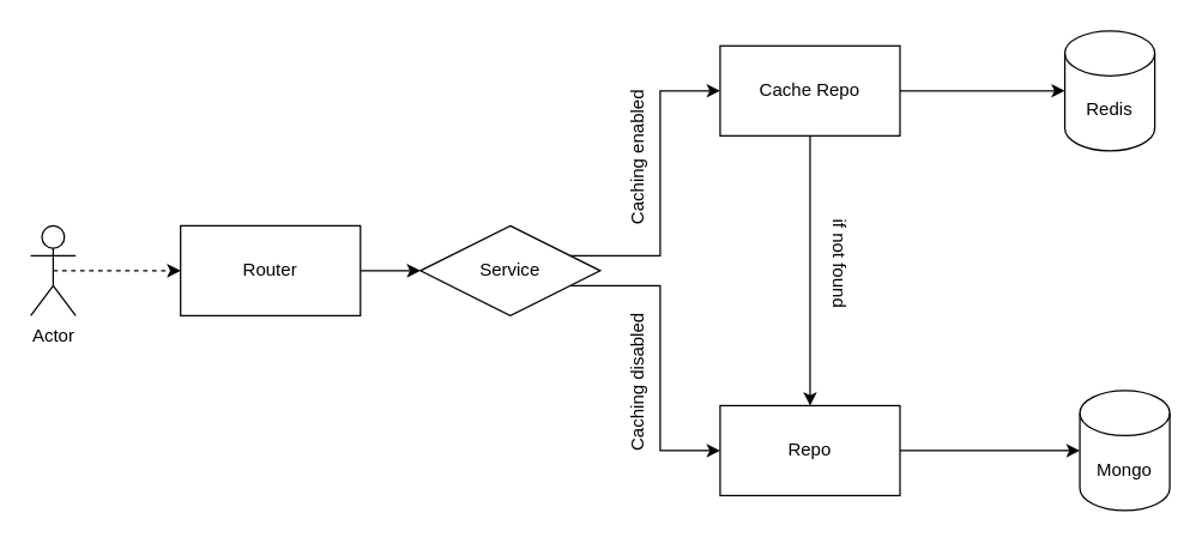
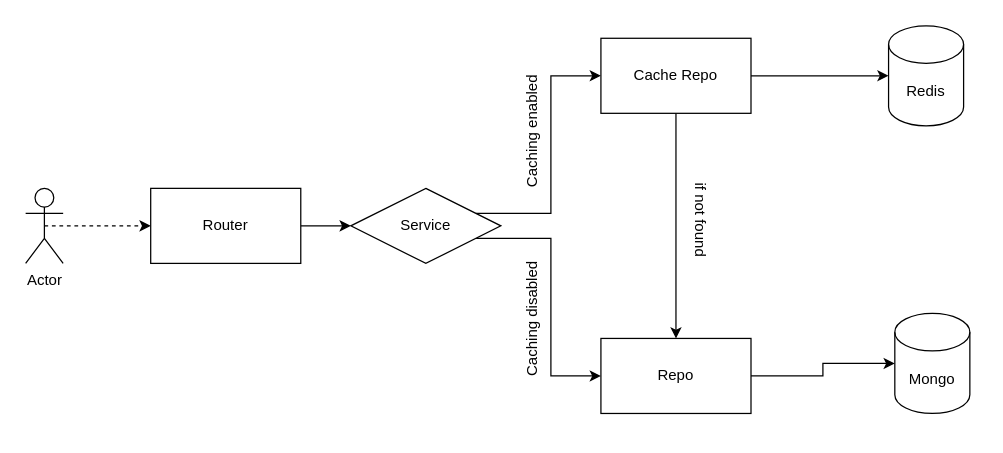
  <mxCell id="0" />
  <mxCell id="1" parent="0" />
  <mxCell id="2" style="edgeStyle=orthogonalEdgeStyle;rounded=0;orthogonalLoop=1;jettySize=auto;html=1;exitX=0.5;exitY=0.5;exitDx=0;exitDy=0;exitPerimeter=0;entryX=0;entryY=0.5;entryDx=0;entryDy=0;dashed=1;" edge="1" parent="1" source="3" target="7"><mxGeometry relative="1" as="geometry" /></mxCell>
  <mxCell id="3" value="Actor" style="shape=umlActor;verticalLabelPosition=bottom;verticalAlign=top;html=1;outlineConnect=0;" vertex="1" parent="1"><mxGeometry x="20" y="150" width="30" height="60" as="geometry" /></mxCell>
  <mxCell id="4" value="Redis" style="shape=cylinder3;whiteSpace=wrap;html=1;boundedLbl=1;backgroundOutline=1;size=15;" vertex="1" parent="1"><mxGeometry x="710" y="20" width="60" height="80" as="geometry" /></mxCell>
- <mxCell id="5" value="Mongo" style="shape=cylinder3;whiteSpace=wrap;html=1;boundedLbl=1;backgroundOutline=1;size=15;" vertex="1" parent="1"><mxGeometry x="720" y="260" width="60" height="80" as="geometry" /></mxCell>
+ <mxCell id="5" value="Mongo" style="shape=cylinder3;whiteSpace=wrap;html=1;boundedLbl=1;backgroundOutline=1;size=15;" vertex="1" parent="1"><mxGeometry x="715" y="250" width="60" height="80" as="geometry" /></mxCell>
  <mxCell id="6" style="edgeStyle=orthogonalEdgeStyle;rounded=0;orthogonalLoop=1;jettySize=auto;html=1;exitX=1;exitY=0.5;exitDx=0;exitDy=0;entryX=0;entryY=0.5;entryDx=0;entryDy=0;" edge="1" parent="1" source="7" target="10"><mxGeometry relative="1" as="geometry" /></mxCell>
  <mxCell id="7" value="Router" style="rounded=0;whiteSpace=wrap;html=1;" vertex="1" parent="1"><mxGeometry x="120" y="150" width="120" height="60" as="geometry" /></mxCell>
  <mxCell id="8" style="edgeStyle=orthogonalEdgeStyle;rounded=0;orthogonalLoop=1;jettySize=auto;html=1;exitX=1;exitY=0.75;exitDx=0;exitDy=0;entryX=0;entryY=0.5;entryDx=0;entryDy=0;" edge="1" parent="1" source="10" target="15"><mxGeometry relative="1" as="geometry" /></mxCell>
  <mxCell id="9" style="edgeStyle=orthogonalEdgeStyle;rounded=0;orthogonalLoop=1;jettySize=auto;html=1;exitX=1;exitY=0.25;exitDx=0;exitDy=0;entryX=0;entryY=0.5;entryDx=0;entryDy=0;" edge="1" parent="1" source="10" target="13"><mxGeometry relative="1" as="geometry" /></mxCell>
  <mxCell id="10" value="Service" style="rhombus;whiteSpace=wrap;html=1;" vertex="1" parent="1"><mxGeometry x="280" y="150" width="120" height="60" as="geometry" /></mxCell>
  <mxCell id="11" style="edgeStyle=orthogonalEdgeStyle;rounded=0;orthogonalLoop=1;jettySize=auto;html=1;entryX=0.5;entryY=0;entryDx=0;entryDy=0;" edge="1" parent="1" source="13" target="15"><mxGeometry relative="1" as="geometry" /></mxCell>
  <mxCell id="12" style="edgeStyle=orthogonalEdgeStyle;rounded=0;orthogonalLoop=1;jettySize=auto;html=1;exitX=1;exitY=0.5;exitDx=0;exitDy=0;" edge="1" parent="1" source="13" target="4"><mxGeometry relative="1" as="geometry" /></mxCell>
  <mxCell id="13" value="Cache Repo" style="rounded=0;whiteSpace=wrap;html=1;" vertex="1" parent="1"><mxGeometry x="480" y="30" width="120" height="60" as="geometry" /></mxCell>
  <mxCell id="14" style="edgeStyle=orthogonalEdgeStyle;rounded=0;orthogonalLoop=1;jettySize=auto;html=1;exitX=1;exitY=0.5;exitDx=0;exitDy=0;entryX=0;entryY=0.5;entryDx=0;entryDy=0;entryPerimeter=0;" edge="1" parent="1" source="15" target="5"><mxGeometry relative="1" as="geometry" /></mxCell>
  <mxCell id="15" value="Repo" style="rounded=0;whiteSpace=wrap;html=1;" vertex="1" parent="1"><mxGeometry x="480" y="270" width="120" height="60" as="geometry" /></mxCell>
  <mxCell id="16" value="Caching enabled" style="text;html=1;align=center;verticalAlign=middle;resizable=0;points=[];autosize=1;strokeColor=none;fillColor=none;rotation=-90;" vertex="1" parent="1"><mxGeometry x="370" y="90" width="110" height="30" as="geometry" /></mxCell>
  <mxCell id="17" value="Caching disabled" style="text;html=1;align=center;verticalAlign=middle;resizable=0;points=[];autosize=1;strokeColor=none;fillColor=none;rotation=-90;" vertex="1" parent="1"><mxGeometry x="365" y="240" width="120" height="30" as="geometry" /></mxCell>
  <mxCell id="18" value="if not found" style="text;html=1;align=center;verticalAlign=middle;resizable=0;points=[];autosize=1;strokeColor=none;fillColor=none;rotation=90;" vertex="1" parent="1"><mxGeometry x="520" y="160" width="80" height="30" as="geometry" /></mxCell>
